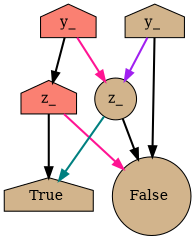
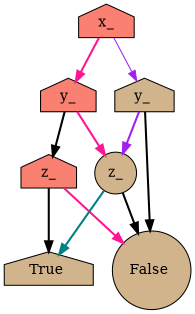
  digraph {
    node [style=filled fillcolor=tan shape=house]
    edge [style=bold color=black]
+   n1 [label=x_ fillcolor=salmon]
    n2 [label=y_ fillcolor=salmon]
    n3 [label="y_ "]
    n4 [label=z_ fillcolor=salmon]
    n5 [label=z_ shape=circle]
    n6 [label="True "]
    n7 [label="False " shape=circle]
+   n1 -> n2 [color=deeppink]
+   n1 -> n3 [color=purple style=solid]
    n2 -> n4
    n2 -> n5 [color=deeppink]
    n3 -> n5 [color=purple]
    n3 -> n7
    n4 -> n6
    n4 -> n7 [color=deeppink]
    n5 -> n6 [color=teal]
    n5 -> n7
  }
